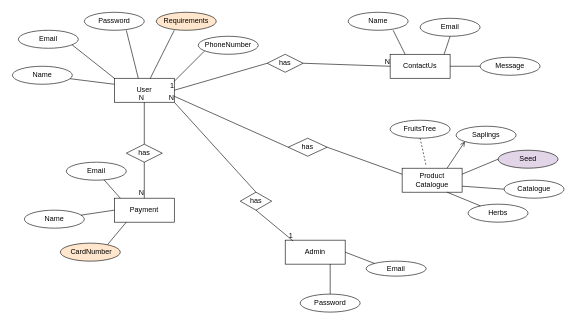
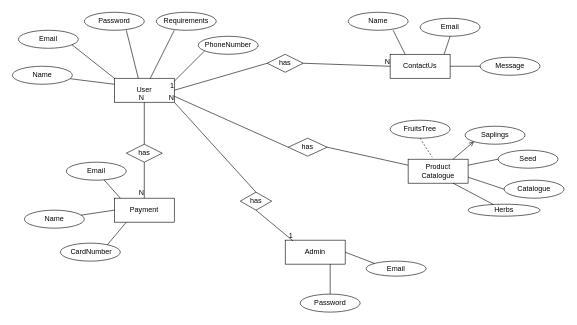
  <mxCell id="0" />
  <mxCell id="1" parent="0" />
  <mxCell id="2" value="User" style="whiteSpace=wrap;html=1;align=center;strokeColor=#000000;" vertex="1" parent="1"><mxGeometry x="190" y="130" width="100" height="40" as="geometry" /></mxCell>
  <mxCell id="3" value="Admin" style="whiteSpace=wrap;html=1;align=center;strokeColor=#000000;" vertex="1" parent="1"><mxGeometry x="475" y="400" width="100" height="40" as="geometry" /></mxCell>
  <mxCell id="4" value="Payment" style="whiteSpace=wrap;html=1;align=center;strokeColor=#000000;" vertex="1" parent="1"><mxGeometry x="190" y="330" width="100" height="40" as="geometry" /></mxCell>
  <mxCell id="5" value="ContactUs" style="whiteSpace=wrap;html=1;align=center;strokeColor=#000000;" vertex="1" parent="1"><mxGeometry x="650" y="90" width="100" height="40" as="geometry" /></mxCell>
- <mxCell id="6" value="Product Catalogue" style="whiteSpace=wrap;html=1;align=center;strokeColor=#000000;" vertex="1" parent="1"><mxGeometry x="670" y="280" width="100" height="40" as="geometry" /></mxCell>
+ <mxCell id="6" value="Product Catalogue" style="whiteSpace=wrap;html=1;align=center;strokeColor=#000000;" vertex="1" parent="1"><mxGeometry x="680" y="265" width="100" height="40" as="geometry" /></mxCell>
  <mxCell id="7" value="Email" style="ellipse;whiteSpace=wrap;html=1;align=center;strokeColor=#000000;" vertex="1" parent="1"><mxGeometry x="30" y="50" width="100" height="30" as="geometry" /></mxCell>
  <mxCell id="8" value="Password" style="ellipse;whiteSpace=wrap;html=1;align=center;strokeColor=#000000;" vertex="1" parent="1"><mxGeometry x="140" y="20" width="100" height="30" as="geometry" /></mxCell>
  <mxCell id="9" value="Name" style="ellipse;whiteSpace=wrap;html=1;align=center;strokeColor=#000000;" vertex="1" parent="1"><mxGeometry x="20" y="110" width="100" height="30" as="geometry" /></mxCell>
- <mxCell id="10" value="Requirements" style="ellipse;whiteSpace=wrap;html=1;align=center;strokeColor=#000000;fillColor=#ffe6cc;" vertex="1" parent="1"><mxGeometry x="260" y="20" width="100" height="30" as="geometry" /></mxCell>
+ <mxCell id="10" value="Requirements" style="ellipse;whiteSpace=wrap;html=1;align=center;strokeColor=#000000;" vertex="1" parent="1"><mxGeometry x="260" y="20" width="100" height="30" as="geometry" /></mxCell>
  <mxCell id="11" value="PhoneNumber" style="ellipse;whiteSpace=wrap;html=1;align=center;strokeColor=#000000;" vertex="1" parent="1"><mxGeometry x="330" y="60" width="100" height="30" as="geometry" /></mxCell>
  <mxCell id="12" style="edgeStyle=orthogonalEdgeStyle;rounded=0;orthogonalLoop=1;jettySize=auto;html=1;exitX=0.5;exitY=1;exitDx=0;exitDy=0;" edge="1" parent="1" source="10" target="10"><mxGeometry relative="1" as="geometry" /></mxCell>
  <mxCell id="13" value="Name" style="ellipse;whiteSpace=wrap;html=1;align=center;strokeColor=#000000;" vertex="1" parent="1"><mxGeometry x="40" y="350" width="100" height="30" as="geometry" /></mxCell>
- <mxCell id="14" value="&amp;nbsp;CardNumber" style="ellipse;whiteSpace=wrap;html=1;align=center;strokeColor=#000000;fillColor=#ffe6cc;" vertex="1" parent="1"><mxGeometry x="100" y="405" width="100" height="30" as="geometry" /></mxCell>
+ <mxCell id="14" value="&amp;nbsp;CardNumber" style="ellipse;whiteSpace=wrap;html=1;align=center;strokeColor=#000000;" vertex="1" parent="1"><mxGeometry x="100" y="405" width="100" height="30" as="geometry" /></mxCell>
  <mxCell id="15" value="Email" style="ellipse;whiteSpace=wrap;html=1;align=center;strokeColor=#000000;" vertex="1" parent="1"><mxGeometry x="110" y="270" width="100" height="30" as="geometry" /></mxCell>
  <mxCell id="16" value="Name" style="ellipse;whiteSpace=wrap;html=1;align=center;strokeColor=#000000;" vertex="1" parent="1"><mxGeometry x="580" y="20" width="100" height="30" as="geometry" /></mxCell>
  <mxCell id="17" value="Email" style="ellipse;whiteSpace=wrap;html=1;align=center;strokeColor=#000000;" vertex="1" parent="1"><mxGeometry x="700" y="30" width="100" height="30" as="geometry" /></mxCell>
  <mxCell id="18" value="Message" style="ellipse;whiteSpace=wrap;html=1;align=center;strokeColor=#000000;" vertex="1" parent="1"><mxGeometry x="800" y="95" width="100" height="30" as="geometry" /></mxCell>
  <mxCell id="19" value="FruitsTree" style="ellipse;whiteSpace=wrap;html=1;align=center;strokeColor=#000000;" vertex="1" parent="1"><mxGeometry x="650" y="200" width="100" height="30" as="geometry" /></mxCell>
- <mxCell id="20" value="Saplings" style="ellipse;whiteSpace=wrap;html=1;align=center;strokeColor=#000000;" vertex="1" parent="1"><mxGeometry x="760" y="210" width="100" height="30" as="geometry" /></mxCell>
+ <mxCell id="20" value="Saplings" style="ellipse;whiteSpace=wrap;html=1;align=center;strokeColor=#000000;" vertex="1" parent="1"><mxGeometry x="775" y="210" width="100" height="30" as="geometry" /></mxCell>
  <mxCell id="21" value="Catalogue" style="ellipse;whiteSpace=wrap;html=1;align=center;strokeColor=#000000;" vertex="1" parent="1"><mxGeometry x="840" y="300" width="100" height="30" as="geometry" /></mxCell>
- <mxCell id="22" value="Seed" style="ellipse;whiteSpace=wrap;html=1;align=center;strokeColor=#000000;fillColor=#e1d5e7;" vertex="1" parent="1"><mxGeometry x="830" y="250" width="100" height="30" as="geometry" /></mxCell>
+ <mxCell id="22" value="Seed" style="ellipse;whiteSpace=wrap;html=1;align=center;strokeColor=#000000;" vertex="1" parent="1"><mxGeometry x="830" y="250" width="100" height="30" as="geometry" /></mxCell>
  <mxCell id="23" style="edgeStyle=orthogonalEdgeStyle;rounded=0;orthogonalLoop=1;jettySize=auto;html=1;exitX=0.5;exitY=1;exitDx=0;exitDy=0;" edge="1" parent="1" source="21" target="21"><mxGeometry relative="1" as="geometry" /></mxCell>
- <mxCell id="24" value="Herbs" style="ellipse;whiteSpace=wrap;html=1;align=center;strokeColor=#000000;" vertex="1" parent="1"><mxGeometry x="780" y="340" width="100" height="30" as="geometry" /></mxCell>
+ <mxCell id="24" value="Herbs" style="ellipse;whiteSpace=wrap;html=1;align=center;strokeColor=#000000;" vertex="1" parent="1"><mxGeometry x="780" y="340" width="120" height="20" as="geometry" /></mxCell>
  <mxCell id="25" value="Email" style="ellipse;whiteSpace=wrap;html=1;align=center;strokeColor=#000000;" vertex="1" parent="1"><mxGeometry x="610" y="435" width="100" height="25" as="geometry" /></mxCell>
  <mxCell id="26" value="Password" style="ellipse;whiteSpace=wrap;html=1;align=center;strokeColor=#000000;" vertex="1" parent="1"><mxGeometry x="500" y="490" width="100" height="30" as="geometry" /></mxCell>
  <mxCell id="27" value="" style="endArrow=none;html=1;" edge="1" parent="1"><mxGeometry width="50" height="50" relative="1" as="geometry"><mxPoint x="290" y="135" as="sourcePoint" /><mxPoint x="340" y="85" as="targetPoint" /></mxGeometry></mxCell>
  <mxCell id="28" value="" style="endArrow=none;html=1;exitX=0.6;exitY=0;exitDx=0;exitDy=0;exitPerimeter=0;" edge="1" parent="1" source="2"><mxGeometry width="50" height="50" relative="1" as="geometry"><mxPoint x="250" y="110" as="sourcePoint" /><mxPoint x="290" y="50" as="targetPoint" /></mxGeometry></mxCell>
  <mxCell id="29" value="" style="endArrow=none;html=1;exitX=0.4;exitY=0;exitDx=0;exitDy=0;exitPerimeter=0;entryX=0.7;entryY=1;entryDx=0;entryDy=0;entryPerimeter=0;" edge="1" parent="1" source="2" target="8"><mxGeometry width="50" height="50" relative="1" as="geometry"><mxPoint x="180" y="90" as="sourcePoint" /><mxPoint x="230" y="40" as="targetPoint" /></mxGeometry></mxCell>
  <mxCell id="30" value="" style="endArrow=none;html=1;exitX=0.897;exitY=0.812;exitDx=0;exitDy=0;exitPerimeter=0;" edge="1" parent="1" source="7"><mxGeometry width="50" height="50" relative="1" as="geometry"><mxPoint x="120" y="90" as="sourcePoint" /><mxPoint x="190" y="130" as="targetPoint" /></mxGeometry></mxCell>
  <mxCell id="31" value="" style="endArrow=none;html=1;" edge="1" parent="1" source="9"><mxGeometry width="50" height="50" relative="1" as="geometry"><mxPoint x="140" y="190" as="sourcePoint" /><mxPoint x="190" y="140" as="targetPoint" /></mxGeometry></mxCell>
  <mxCell id="32" value="" style="endArrow=none;html=1;" edge="1" parent="1" target="15"><mxGeometry width="50" height="50" relative="1" as="geometry"><mxPoint x="200" y="330" as="sourcePoint" /><mxPoint x="250" y="280" as="targetPoint" /></mxGeometry></mxCell>
  <mxCell id="33" value="" style="endArrow=none;html=1;" edge="1" parent="1" source="13"><mxGeometry width="50" height="50" relative="1" as="geometry"><mxPoint x="140" y="400" as="sourcePoint" /><mxPoint x="190" y="350" as="targetPoint" /></mxGeometry></mxCell>
  <mxCell id="34" value="" style="endArrow=none;html=1;exitX=0.789;exitY=0.074;exitDx=0;exitDy=0;exitPerimeter=0;" edge="1" parent="1" source="14"><mxGeometry width="50" height="50" relative="1" as="geometry"><mxPoint x="160" y="420" as="sourcePoint" /><mxPoint x="210" y="370" as="targetPoint" /></mxGeometry></mxCell>
  <mxCell id="35" value="" style="endArrow=none;html=1;entryX=1;entryY=0.5;entryDx=0;entryDy=0;exitX=0;exitY=0;exitDx=0;exitDy=0;" edge="1" parent="1" source="25" target="3"><mxGeometry width="50" height="50" relative="1" as="geometry"><mxPoint x="810" y="390" as="sourcePoint" /><mxPoint x="770" y="390" as="targetPoint" /></mxGeometry></mxCell>
  <mxCell id="36" value="" style="endArrow=none;html=1;exitX=0.5;exitY=0;exitDx=0;exitDy=0;" edge="1" parent="1" source="26"><mxGeometry width="50" height="50" relative="1" as="geometry"><mxPoint x="500" y="490" as="sourcePoint" /><mxPoint x="550" y="440" as="targetPoint" /></mxGeometry></mxCell>
  <mxCell id="37" value="" style="endArrow=none;html=1;exitX=0.5;exitY=1;exitDx=0;exitDy=0;entryX=0.402;entryY=-0.079;entryDx=0;entryDy=0;entryPerimeter=0;dashed=1;" edge="1" parent="1" source="19" target="6"><mxGeometry width="50" height="50" relative="1" as="geometry"><mxPoint x="660" y="320" as="sourcePoint" /><mxPoint x="710" y="270" as="targetPoint" /></mxGeometry></mxCell>
  <mxCell id="38" value="" style="endArrow=open;html=1;entryX=0;entryY=1;entryDx=0;entryDy=0;exitX=0.75;exitY=0;exitDx=0;exitDy=0;" edge="1" parent="1" source="6" target="20"><mxGeometry width="50" height="50" relative="1" as="geometry"><mxPoint x="640" y="390" as="sourcePoint" /><mxPoint x="690" y="340" as="targetPoint" /></mxGeometry></mxCell>
  <mxCell id="39" value="" style="endArrow=none;html=1;exitX=0;exitY=0.5;exitDx=0;exitDy=0;entryX=1;entryY=0.25;entryDx=0;entryDy=0;" edge="1" parent="1" source="22" target="6"><mxGeometry width="50" height="50" relative="1" as="geometry"><mxPoint x="640" y="390" as="sourcePoint" /><mxPoint x="690" y="340" as="targetPoint" /></mxGeometry></mxCell>
  <mxCell id="40" value="" style="endArrow=none;html=1;entryX=0;entryY=0.5;entryDx=0;entryDy=0;exitX=1;exitY=0.75;exitDx=0;exitDy=0;" edge="1" parent="1" source="6" target="21"><mxGeometry width="50" height="50" relative="1" as="geometry"><mxPoint x="640" y="390" as="sourcePoint" /><mxPoint x="810" y="310" as="targetPoint" /></mxGeometry></mxCell>
  <mxCell id="41" value="" style="endArrow=none;html=1;entryX=0.75;entryY=1;entryDx=0;entryDy=0;" edge="1" parent="1" source="24" target="6"><mxGeometry width="50" height="50" relative="1" as="geometry"><mxPoint x="640" y="390" as="sourcePoint" /><mxPoint x="690" y="340" as="targetPoint" /></mxGeometry></mxCell>
  <mxCell id="42" value="" style="endArrow=none;html=1;exitX=0.75;exitY=1;exitDx=0;exitDy=0;exitPerimeter=0;entryX=0.25;entryY=0;entryDx=0;entryDy=0;" edge="1" parent="1" source="16" target="5"><mxGeometry width="50" height="50" relative="1" as="geometry"><mxPoint x="605" y="140" as="sourcePoint" /><mxPoint x="655" y="90" as="targetPoint" /></mxGeometry></mxCell>
  <mxCell id="43" value="" style="endArrow=none;html=1;entryX=0.5;entryY=1;entryDx=0;entryDy=0;exitX=0.9;exitY=0;exitDx=0;exitDy=0;exitPerimeter=0;" edge="1" parent="1" source="5" target="17"><mxGeometry width="50" height="50" relative="1" as="geometry"><mxPoint x="700" y="120" as="sourcePoint" /><mxPoint x="750" y="70" as="targetPoint" /></mxGeometry></mxCell>
  <mxCell id="44" value="" style="endArrow=none;html=1;exitX=1;exitY=0.5;exitDx=0;exitDy=0;entryX=0;entryY=0.5;entryDx=0;entryDy=0;" edge="1" parent="1" source="5" target="18"><mxGeometry width="50" height="50" relative="1" as="geometry"><mxPoint x="740" y="160" as="sourcePoint" /><mxPoint x="790" y="110" as="targetPoint" /></mxGeometry></mxCell>
  <mxCell id="45" value="has" style="shape=rhombus;perimeter=rhombusPerimeter;whiteSpace=wrap;html=1;align=center;strokeColor=#000000;" vertex="1" parent="1"><mxGeometry x="445" y="90" width="60" height="30" as="geometry" /></mxCell>
  <mxCell id="46" value="" style="endArrow=none;html=1;rounded=0;entryX=0;entryY=0.5;entryDx=0;entryDy=0;exitX=1;exitY=0.5;exitDx=0;exitDy=0;" edge="1" parent="1" source="45" target="5"><mxGeometry relative="1" as="geometry"><mxPoint x="500" y="128" as="sourcePoint" /><mxPoint x="650" y="128.33" as="targetPoint" /></mxGeometry></mxCell>
  <mxCell id="47" value="N" style="resizable=0;html=1;align=right;verticalAlign=bottom;" connectable="0" vertex="1" parent="46"><mxGeometry x="1" relative="1" as="geometry" /></mxCell>
  <mxCell id="48" value="" style="endArrow=none;html=1;rounded=0;entryX=1;entryY=0.5;entryDx=0;entryDy=0;exitX=0;exitY=0.5;exitDx=0;exitDy=0;" edge="1" parent="1" source="45" target="2"><mxGeometry relative="1" as="geometry"><mxPoint x="452" y="150" as="sourcePoint" /><mxPoint x="640" y="230" as="targetPoint" /></mxGeometry></mxCell>
  <mxCell id="49" value="1" style="resizable=0;html=1;align=right;verticalAlign=bottom;" connectable="0" vertex="1" parent="48"><mxGeometry x="1" relative="1" as="geometry" /></mxCell>
  <mxCell id="50" value="has" style="shape=rhombus;perimeter=rhombusPerimeter;whiteSpace=wrap;html=1;align=center;strokeColor=#000000;" vertex="1" parent="1"><mxGeometry x="480" y="230" width="65" height="30" as="geometry" /></mxCell>
  <mxCell id="51" value="has" style="shape=rhombus;perimeter=rhombusPerimeter;whiteSpace=wrap;html=1;align=center;strokeColor=#000000;" vertex="1" parent="1"><mxGeometry x="400" y="320" width="52.5" height="30" as="geometry" /></mxCell>
  <mxCell id="52" value="has" style="shape=rhombus;perimeter=rhombusPerimeter;whiteSpace=wrap;html=1;align=center;strokeColor=#000000;" vertex="1" parent="1"><mxGeometry x="210" y="240" width="60" height="30" as="geometry" /></mxCell>
  <mxCell id="53" value="" style="endArrow=none;html=1;rounded=0;entryX=0.5;entryY=1;entryDx=0;entryDy=0;exitX=0.5;exitY=0;exitDx=0;exitDy=0;" edge="1" parent="1" source="52" target="2"><mxGeometry relative="1" as="geometry"><mxPoint x="490" y="250" as="sourcePoint" /><mxPoint x="650" y="250" as="targetPoint" /></mxGeometry></mxCell>
  <mxCell id="54" value="N" style="resizable=0;html=1;align=right;verticalAlign=bottom;" connectable="0" vertex="1" parent="53"><mxGeometry x="1" relative="1" as="geometry" /></mxCell>
  <mxCell id="55" value="" style="endArrow=none;html=1;rounded=0;exitX=0.5;exitY=1;exitDx=0;exitDy=0;entryX=0.5;entryY=0;entryDx=0;entryDy=0;" edge="1" parent="1" source="52" target="4"><mxGeometry relative="1" as="geometry"><mxPoint x="490" y="250" as="sourcePoint" /><mxPoint x="650" y="250" as="targetPoint" /></mxGeometry></mxCell>
  <mxCell id="56" value="N" style="resizable=0;html=1;align=right;verticalAlign=bottom;" connectable="0" vertex="1" parent="55"><mxGeometry x="1" relative="1" as="geometry" /></mxCell>
  <mxCell id="57" value="" style="endArrow=none;html=1;rounded=0;entryX=0.132;entryY=0.035;entryDx=0;entryDy=0;entryPerimeter=0;exitX=0.5;exitY=1;exitDx=0;exitDy=0;" edge="1" parent="1" source="51" target="3"><mxGeometry relative="1" as="geometry"><mxPoint x="490" y="250" as="sourcePoint" /><mxPoint x="650" y="250" as="targetPoint" /></mxGeometry></mxCell>
  <mxCell id="58" value="1" style="resizable=0;html=1;align=right;verticalAlign=bottom;" connectable="0" vertex="1" parent="57"><mxGeometry x="1" relative="1" as="geometry" /></mxCell>
  <mxCell id="59" value="" style="endArrow=none;html=1;rounded=0;entryX=1;entryY=1;entryDx=0;entryDy=0;exitX=0.5;exitY=0;exitDx=0;exitDy=0;" edge="1" parent="1" source="51" target="2"><mxGeometry relative="1" as="geometry"><mxPoint x="490" y="250" as="sourcePoint" /><mxPoint x="650" y="250" as="targetPoint" /></mxGeometry></mxCell>
  <mxCell id="60" value="N" style="resizable=0;html=1;align=right;verticalAlign=bottom;" connectable="0" vertex="1" parent="59"><mxGeometry x="1" relative="1" as="geometry" /></mxCell>
  <mxCell id="61" value="" style="endArrow=none;html=1;rounded=0;exitX=1;exitY=0.75;exitDx=0;exitDy=0;entryX=0;entryY=0.5;entryDx=0;entryDy=0;" edge="1" parent="1" source="2" target="50"><mxGeometry relative="1" as="geometry"><mxPoint x="490" y="250" as="sourcePoint" /><mxPoint x="650" y="250" as="targetPoint" /></mxGeometry></mxCell>
  <mxCell id="62" value="" style="endArrow=none;html=1;rounded=0;entryX=0;entryY=0.25;entryDx=0;entryDy=0;exitX=1;exitY=0.5;exitDx=0;exitDy=0;" edge="1" parent="1" source="50" target="6"><mxGeometry relative="1" as="geometry"><mxPoint x="490" y="250" as="sourcePoint" /><mxPoint x="650" y="250" as="targetPoint" /></mxGeometry></mxCell>
